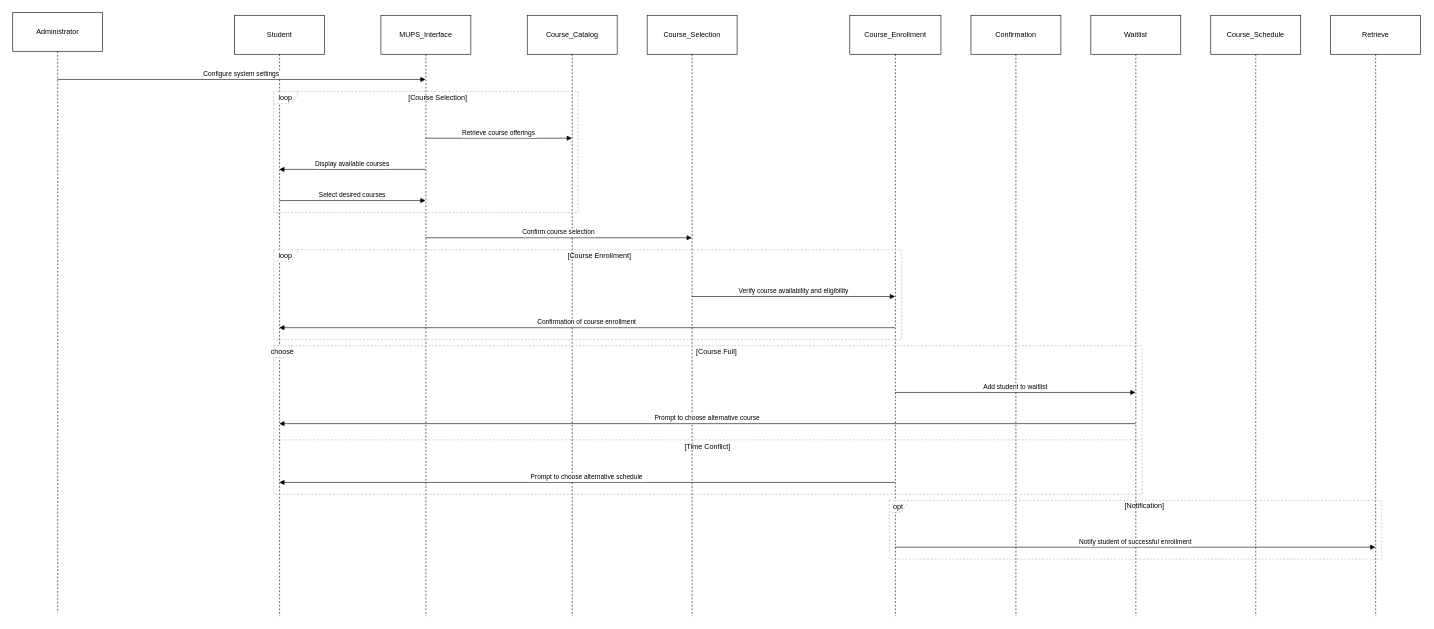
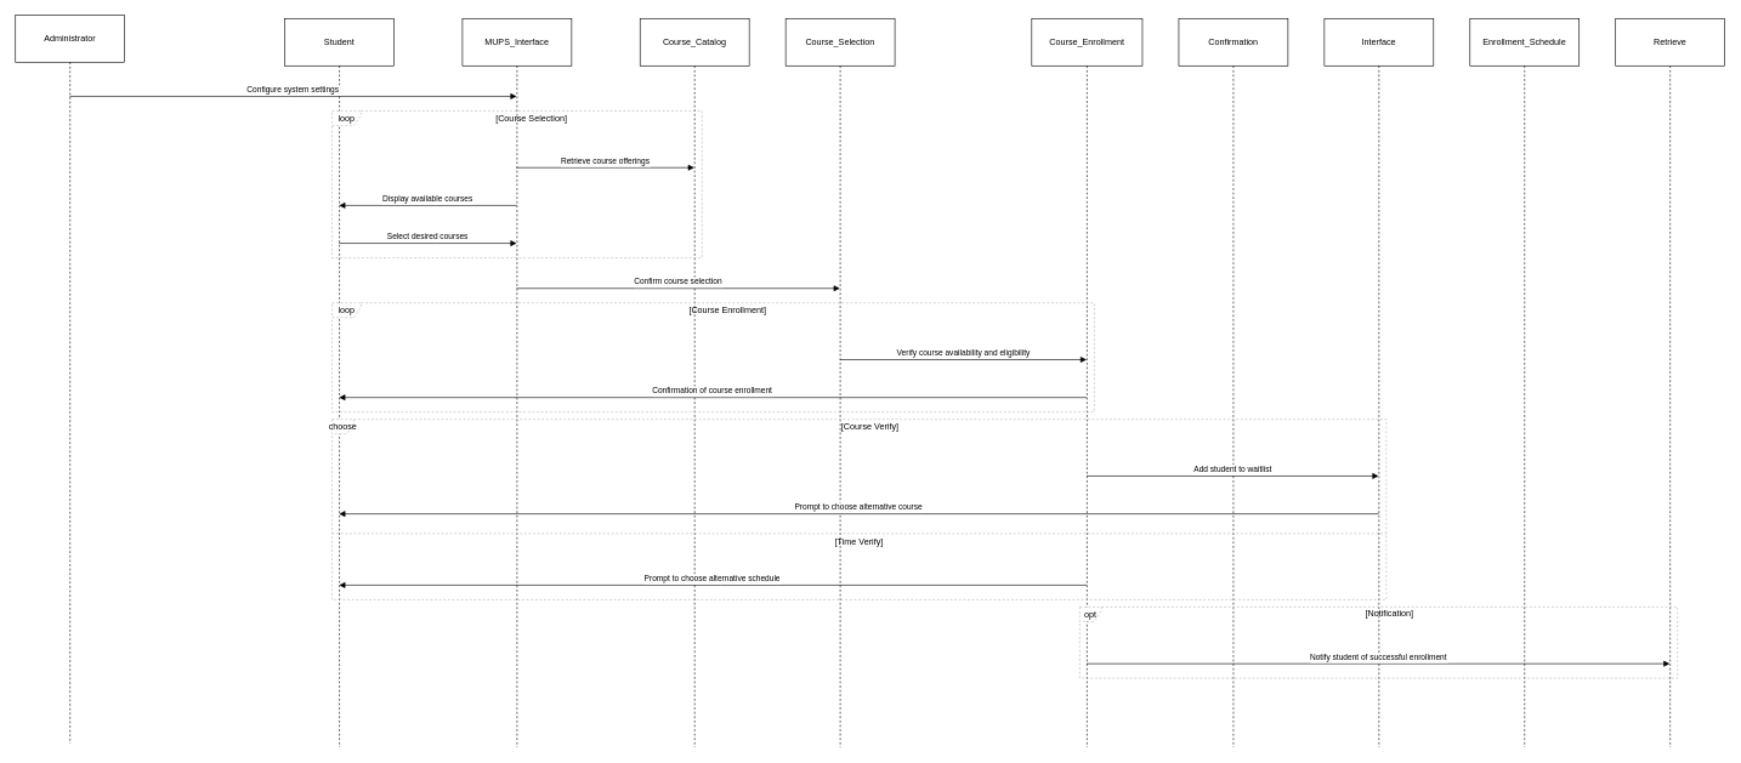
  <mxCell id="0" />
  <mxCell id="1" parent="0" />
  <mxCell id="2" value="Administrator" style="shape=umlLifeline;perimeter=lifelinePerimeter;whiteSpace=wrap;container=1;dropTarget=0;collapsible=0;recursiveResize=0;outlineConnect=0;portConstraint=eastwest;newEdgeStyle={&quot;edgeStyle&quot;:&quot;elbowEdgeStyle&quot;,&quot;elbow&quot;:&quot;vertical&quot;,&quot;curved&quot;:0,&quot;rounded&quot;:0};size=65;" vertex="1" parent="1"><mxGeometry x="20" y="20" width="150" height="1002" as="geometry" /></mxCell>
  <mxCell id="3" value="Student" style="shape=umlLifeline;perimeter=lifelinePerimeter;whiteSpace=wrap;container=1;dropTarget=0;collapsible=0;recursiveResize=0;outlineConnect=0;portConstraint=eastwest;newEdgeStyle={&quot;edgeStyle&quot;:&quot;elbowEdgeStyle&quot;,&quot;elbow&quot;:&quot;vertical&quot;,&quot;curved&quot;:0,&quot;rounded&quot;:0};size=65;" vertex="1" parent="1"><mxGeometry x="390" y="25" width="150" height="1002" as="geometry" /></mxCell>
  <mxCell id="4" value="MUPS_Interface" style="shape=umlLifeline;perimeter=lifelinePerimeter;whiteSpace=wrap;container=1;dropTarget=0;collapsible=0;recursiveResize=0;outlineConnect=0;portConstraint=eastwest;newEdgeStyle={&quot;edgeStyle&quot;:&quot;elbowEdgeStyle&quot;,&quot;elbow&quot;:&quot;vertical&quot;,&quot;curved&quot;:0,&quot;rounded&quot;:0};size=65;" vertex="1" parent="1"><mxGeometry x="634" y="25" width="150" height="1002" as="geometry" /></mxCell>
  <mxCell id="5" value="Course_Catalog" style="shape=umlLifeline;perimeter=lifelinePerimeter;whiteSpace=wrap;container=1;dropTarget=0;collapsible=0;recursiveResize=0;outlineConnect=0;portConstraint=eastwest;newEdgeStyle={&quot;edgeStyle&quot;:&quot;elbowEdgeStyle&quot;,&quot;elbow&quot;:&quot;vertical&quot;,&quot;curved&quot;:0,&quot;rounded&quot;:0};size=65;" vertex="1" parent="1"><mxGeometry x="878" y="25" width="150" height="1002" as="geometry" /></mxCell>
  <mxCell id="6" value="Course_Selection" style="shape=umlLifeline;perimeter=lifelinePerimeter;whiteSpace=wrap;container=1;dropTarget=0;collapsible=0;recursiveResize=0;outlineConnect=0;portConstraint=eastwest;newEdgeStyle={&quot;edgeStyle&quot;:&quot;elbowEdgeStyle&quot;,&quot;elbow&quot;:&quot;vertical&quot;,&quot;curved&quot;:0,&quot;rounded&quot;:0};size=65;" vertex="1" parent="1"><mxGeometry x="1078" y="25" width="150" height="1002" as="geometry" /></mxCell>
  <mxCell id="7" value="Course_Enrollment" style="shape=umlLifeline;perimeter=lifelinePerimeter;whiteSpace=wrap;container=1;dropTarget=0;collapsible=0;recursiveResize=0;outlineConnect=0;portConstraint=eastwest;newEdgeStyle={&quot;edgeStyle&quot;:&quot;elbowEdgeStyle&quot;,&quot;elbow&quot;:&quot;vertical&quot;,&quot;curved&quot;:0,&quot;rounded&quot;:0};size=65;" vertex="1" parent="1"><mxGeometry x="1416" y="25" width="152" height="1002" as="geometry" /></mxCell>
  <mxCell id="8" value="Confirmation" style="shape=umlLifeline;perimeter=lifelinePerimeter;whiteSpace=wrap;container=1;dropTarget=0;collapsible=0;recursiveResize=0;outlineConnect=0;portConstraint=eastwest;newEdgeStyle={&quot;edgeStyle&quot;:&quot;elbowEdgeStyle&quot;,&quot;elbow&quot;:&quot;vertical&quot;,&quot;curved&quot;:0,&quot;rounded&quot;:0};size=65;" vertex="1" parent="1"><mxGeometry x="1618" y="25" width="150" height="1002" as="geometry" /></mxCell>
- <mxCell id="9" value="Waitlist" style="shape=umlLifeline;perimeter=lifelinePerimeter;whiteSpace=wrap;container=1;dropTarget=0;collapsible=0;recursiveResize=0;outlineConnect=0;portConstraint=eastwest;newEdgeStyle={&quot;edgeStyle&quot;:&quot;elbowEdgeStyle&quot;,&quot;elbow&quot;:&quot;vertical&quot;,&quot;curved&quot;:0,&quot;rounded&quot;:0};size=65;" vertex="1" parent="1"><mxGeometry x="1818" y="25" width="150" height="1002" as="geometry" /></mxCell>
- <mxCell id="10" value="Course_Schedule" style="shape=umlLifeline;perimeter=lifelinePerimeter;whiteSpace=wrap;container=1;dropTarget=0;collapsible=0;recursiveResize=0;outlineConnect=0;portConstraint=eastwest;newEdgeStyle={&quot;edgeStyle&quot;:&quot;elbowEdgeStyle&quot;,&quot;elbow&quot;:&quot;vertical&quot;,&quot;curved&quot;:0,&quot;rounded&quot;:0};size=65;" vertex="1" parent="1"><mxGeometry x="2018" y="25" width="150" height="1002" as="geometry" /></mxCell>
+ <mxCell id="9" value="Interface" style="shape=umlLifeline;perimeter=lifelinePerimeter;whiteSpace=wrap;container=1;dropTarget=0;collapsible=0;recursiveResize=0;outlineConnect=0;portConstraint=eastwest;newEdgeStyle={&quot;edgeStyle&quot;:&quot;elbowEdgeStyle&quot;,&quot;elbow&quot;:&quot;vertical&quot;,&quot;curved&quot;:0,&quot;rounded&quot;:0};size=65;" vertex="1" parent="1"><mxGeometry x="1818" y="25" width="150" height="1002" as="geometry" /></mxCell>
+ <mxCell id="10" value="Enrollment_Schedule" style="shape=umlLifeline;perimeter=lifelinePerimeter;whiteSpace=wrap;container=1;dropTarget=0;collapsible=0;recursiveResize=0;outlineConnect=0;portConstraint=eastwest;newEdgeStyle={&quot;edgeStyle&quot;:&quot;elbowEdgeStyle&quot;,&quot;elbow&quot;:&quot;vertical&quot;,&quot;curved&quot;:0,&quot;rounded&quot;:0};size=65;" vertex="1" parent="1"><mxGeometry x="2018" y="25" width="150" height="1002" as="geometry" /></mxCell>
  <mxCell id="11" value="Retrieve" style="shape=umlLifeline;perimeter=lifelinePerimeter;whiteSpace=wrap;container=1;dropTarget=0;collapsible=0;recursiveResize=0;outlineConnect=0;portConstraint=eastwest;newEdgeStyle={&quot;edgeStyle&quot;:&quot;elbowEdgeStyle&quot;,&quot;elbow&quot;:&quot;vertical&quot;,&quot;curved&quot;:0,&quot;rounded&quot;:0};size=65;" vertex="1" parent="1"><mxGeometry x="2218" y="25" width="150" height="1002" as="geometry" /></mxCell>
  <mxCell id="12" value="loop" style="shape=umlFrame;dashed=1;pointerEvents=0;dropTarget=0;strokeColor=#B3B3B3;height=20;width=40" vertex="1" parent="1"><mxGeometry x="455" y="152" width="508" height="202" as="geometry" /></mxCell>
  <mxCell id="13" value="[Course Selection]" style="text;strokeColor=none;fillColor=none;align=center;verticalAlign=middle;whiteSpace=wrap;" vertex="1" parent="12"><mxGeometry x="40" width="468" height="20" as="geometry" /></mxCell>
  <mxCell id="14" value="loop" style="shape=umlFrame;dashed=1;pointerEvents=0;dropTarget=0;strokeColor=#B3B3B3;height=20;width=40" vertex="1" parent="1"><mxGeometry x="455" y="416" width="1047" height="150" as="geometry" /></mxCell>
  <mxCell id="15" value="[Course Enrollment]" style="text;strokeColor=none;fillColor=none;align=center;verticalAlign=middle;whiteSpace=wrap;" vertex="1" parent="14"><mxGeometry x="40" width="1007" height="20" as="geometry" /></mxCell>
  <mxCell id="16" value="choose" style="shape=umlFrame;dashed=1;pointerEvents=0;dropTarget=0;strokeColor=#B3B3B3;height=20;width=30" vertex="1" parent="1"><mxGeometry x="455" y="576" width="1448" height="248" as="geometry" /></mxCell>
- <mxCell id="17" value="[Course Full]" style="text;strokeColor=none;fillColor=none;align=center;verticalAlign=middle;whiteSpace=wrap;" vertex="1" parent="16"><mxGeometry x="30" width="1418" height="20" as="geometry" /></mxCell>
- <mxCell id="18" value="[Time Conflict]" style="shape=line;dashed=1;whiteSpace=wrap;verticalAlign=top;labelPosition=center;verticalLabelPosition=middle;align=center;strokeColor=#B3B3B3;" vertex="1" parent="16"><mxGeometry y="155" width="1448" height="4" as="geometry" /></mxCell>
+ <mxCell id="17" value="[Course Verify]" style="text;strokeColor=none;fillColor=none;align=center;verticalAlign=middle;whiteSpace=wrap;" vertex="1" parent="16"><mxGeometry x="30" width="1418" height="20" as="geometry" /></mxCell>
+ <mxCell id="18" value="[Time Verify]" style="shape=line;dashed=1;whiteSpace=wrap;verticalAlign=top;labelPosition=center;verticalLabelPosition=middle;align=center;strokeColor=#B3B3B3;" vertex="1" parent="16"><mxGeometry y="155" width="1448" height="4" as="geometry" /></mxCell>
  <mxCell id="19" value="opt" style="shape=umlFrame;dashed=1;pointerEvents=0;dropTarget=0;strokeColor=#B3B3B3;height=20;width=30" vertex="1" parent="1"><mxGeometry x="1482" y="834" width="821" height="98" as="geometry" /></mxCell>
  <mxCell id="20" value="[Notification]" style="text;strokeColor=none;fillColor=none;align=center;verticalAlign=middle;whiteSpace=wrap;" vertex="1" parent="19"><mxGeometry x="30" width="791" height="20" as="geometry" /></mxCell>
  <mxCell id="21" value="Configure system settings" style="verticalAlign=bottom;endArrow=block;edgeStyle=elbowEdgeStyle;elbow=vertical;curved=0;rounded=0;" edge="1" parent="1" source="2" target="4"><mxGeometry relative="1" as="geometry"><Array as="points"><mxPoint x="397" y="132" /></Array></mxGeometry></mxCell>
  <mxCell id="22" value="Retrieve course offerings" style="verticalAlign=bottom;endArrow=block;edgeStyle=elbowEdgeStyle;elbow=vertical;curved=0;rounded=0;" edge="1" parent="1" source="4" target="5"><mxGeometry relative="1" as="geometry"><Array as="points"><mxPoint x="841" y="230" /></Array></mxGeometry></mxCell>
  <mxCell id="23" value="Display available courses" style="verticalAlign=bottom;endArrow=block;edgeStyle=elbowEdgeStyle;elbow=vertical;curved=0;rounded=0;" edge="1" parent="1" source="4" target="3"><mxGeometry relative="1" as="geometry"><Array as="points"><mxPoint x="597" y="282" /></Array></mxGeometry></mxCell>
  <mxCell id="24" value="Select desired courses" style="verticalAlign=bottom;endArrow=block;edgeStyle=elbowEdgeStyle;elbow=vertical;curved=0;rounded=0;" edge="1" parent="1" source="3" target="4"><mxGeometry relative="1" as="geometry"><Array as="points"><mxPoint x="597" y="334" /></Array></mxGeometry></mxCell>
  <mxCell id="25" value="Confirm course selection" style="verticalAlign=bottom;endArrow=block;edgeStyle=elbowEdgeStyle;elbow=vertical;curved=0;rounded=0;" edge="1" parent="1" source="4" target="6"><mxGeometry relative="1" as="geometry"><Array as="points"><mxPoint x="941" y="396" /></Array></mxGeometry></mxCell>
  <mxCell id="26" value="Verify course availability and eligibility" style="verticalAlign=bottom;endArrow=block;edgeStyle=elbowEdgeStyle;elbow=vertical;curved=0;rounded=0;" edge="1" parent="1" source="6" target="7"><mxGeometry relative="1" as="geometry"><Array as="points"><mxPoint x="1333" y="494" /></Array></mxGeometry></mxCell>
  <mxCell id="27" value="Confirmation of course enrollment" style="verticalAlign=bottom;endArrow=block;edgeStyle=elbowEdgeStyle;elbow=vertical;curved=0;rounded=0;" edge="1" parent="1" source="7" target="3"><mxGeometry relative="1" as="geometry"><Array as="points"><mxPoint x="989" y="546" /></Array></mxGeometry></mxCell>
  <mxCell id="28" value="Add student to waitlist" style="verticalAlign=bottom;endArrow=block;edgeStyle=elbowEdgeStyle;elbow=vertical;curved=0;rounded=0;" edge="1" parent="1" source="7" target="9"><mxGeometry relative="1" as="geometry"><Array as="points"><mxPoint x="1703" y="654" /></Array></mxGeometry></mxCell>
  <mxCell id="29" value="Prompt to choose alternative course" style="verticalAlign=bottom;endArrow=block;edgeStyle=elbowEdgeStyle;elbow=vertical;curved=0;rounded=0;" edge="1" parent="1" source="9" target="3"><mxGeometry relative="1" as="geometry"><Array as="points"><mxPoint x="1189" y="706" /></Array></mxGeometry></mxCell>
  <mxCell id="30" value="Prompt to choose alternative schedule" style="verticalAlign=bottom;endArrow=block;edgeStyle=elbowEdgeStyle;elbow=vertical;curved=0;rounded=0;" edge="1" parent="1" source="7" target="3"><mxGeometry relative="1" as="geometry"><Array as="points"><mxPoint x="989" y="804" /></Array></mxGeometry></mxCell>
  <mxCell id="31" value="Notify student of successful enrollment" style="verticalAlign=bottom;endArrow=block;edgeStyle=elbowEdgeStyle;elbow=vertical;curved=0;rounded=0;" edge="1" parent="1" source="7" target="11"><mxGeometry relative="1" as="geometry"><Array as="points"><mxPoint x="1903" y="912" /></Array></mxGeometry></mxCell>
